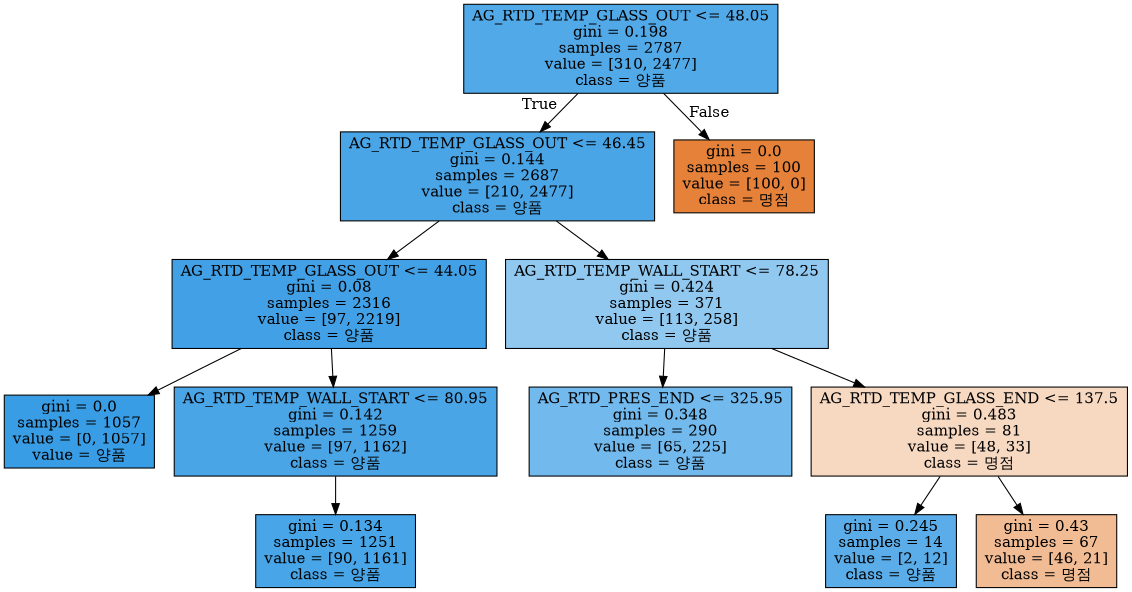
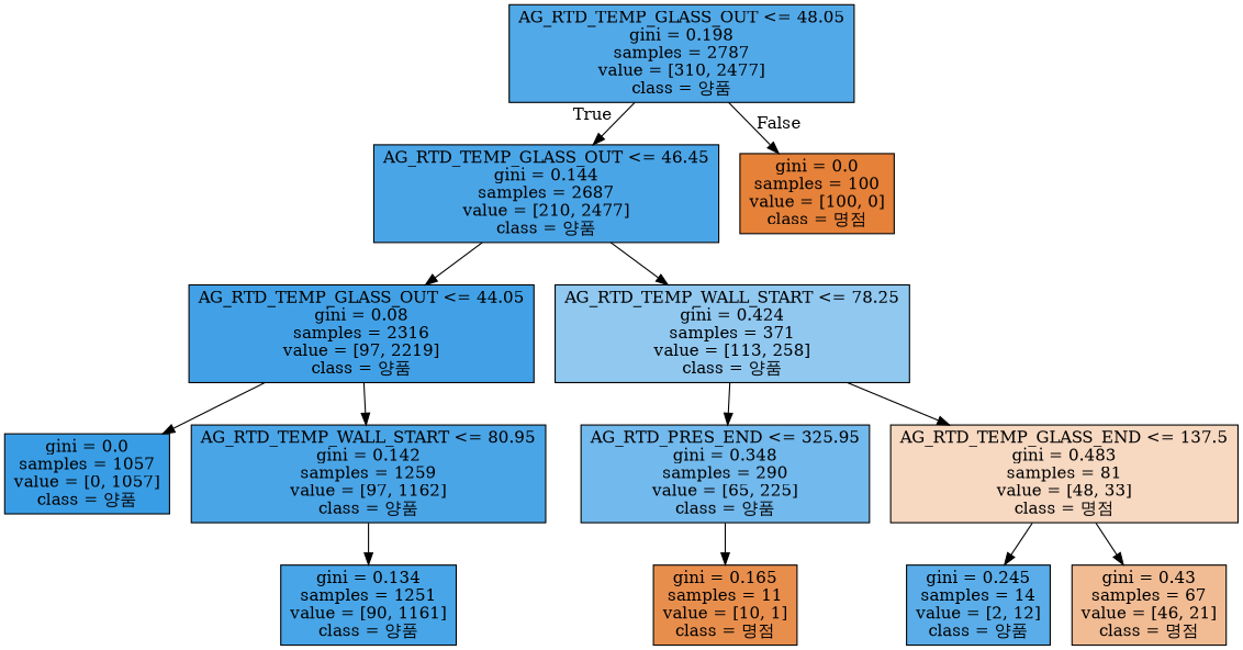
  digraph {
    node [color=black fillcolor="#4aa5e7" shape=box style=filled]
    n1 [fillcolor="#52a9e8" label="AG_RTD_TEMP_GLASS_OUT <= 48.05\ngini = 0.198\nsamples = 2787\nvalue = [310, 2477]\nclass = 양품"]
    n2 [label="AG_RTD_TEMP_GLASS_OUT <= 46.45\ngini = 0.144\nsamples = 2687\nvalue = [210, 2477]\nclass = 양품"]
    n3 [fillcolor="#e58139" label="gini = 0.0\nsamples = 100\nvalue = [100, 0]\nclass = 명점"]
    n4 [fillcolor="#42a1e6" label="AG_RTD_TEMP_GLASS_OUT <= 44.05\ngini = 0.08\nsamples = 2316\nvalue = [97, 2219]\nclass = 양품"]
    n5 [fillcolor="#90c8f0" label="AG_RTD_TEMP_WALL_START <= 78.25\ngini = 0.424\nsamples = 371\nvalue = [113, 258]\nclass = 양품"]
-   n6 [fillcolor="#399de5" label="gini = 0.0\nsamples = 1057\nvalue = [0, 1057]\nvalue = 양품"]
+   n6 [fillcolor="#399de5" label="gini = 0.0\nsamples = 1057\nvalue = [0, 1057]\nclass = 양품"]
    n7 [label="AG_RTD_TEMP_WALL_START <= 80.95\ngini = 0.142\nsamples = 1259\nvalue = [97, 1162]\nclass = 양품"]
    n8 [fillcolor="#72b9ed" label="AG_RTD_PRES_END <= 325.95\ngini = 0.348\nsamples = 290\nvalue = [65, 225]\nclass = 양품"]
    n9 [fillcolor="#f7d8c1" label="AG_RTD_TEMP_GLASS_END <= 137.5\ngini = 0.483\nsamples = 81\nvalue = [48, 33]\nclass = 명점"]
    n10 [fillcolor="#48a5e7" label="gini = 0.134\nsamples = 1251\nvalue = [90, 1161]\nclass = 양품"]
+   n11 [fillcolor="#e88e4d" label="gini = 0.165\nsamples = 11\nvalue = [10, 1]\nclass = 명점"]
    n12 [fillcolor="#5aade9" label="gini = 0.245\nsamples = 14\nvalue = [2, 12]\nclass = 양품"]
    n13 [fillcolor="#f1bb93" label="gini = 0.43\nsamples = 67\nvalue = [46, 21]\nclass = 명점"]
    n1 -> n2 [headlabel=True labelangle=45 labeldistance=2.5]
    n1 -> n3 [headlabel=False labelangle=-45 labeldistance=2.5]
    n2 -> n4
    n2 -> n5
    n4 -> n6
    n4 -> n7
    n5 -> n8
    n5 -> n9
    n7 -> n10
+   n8 -> n11
    n9 -> n12
    n9 -> n13
  }
